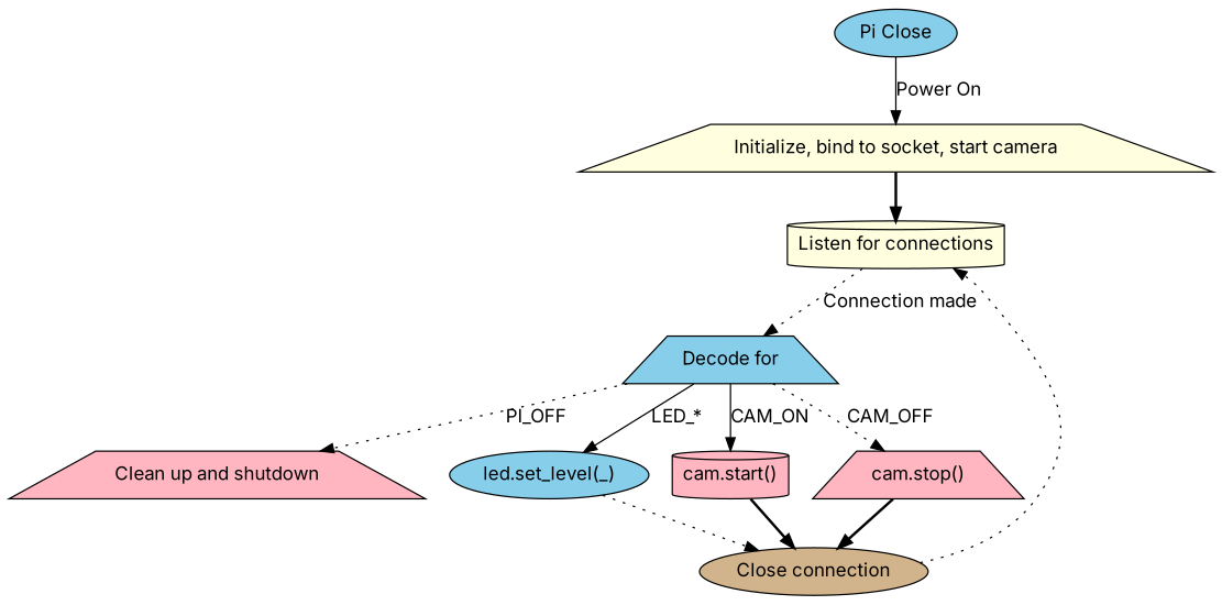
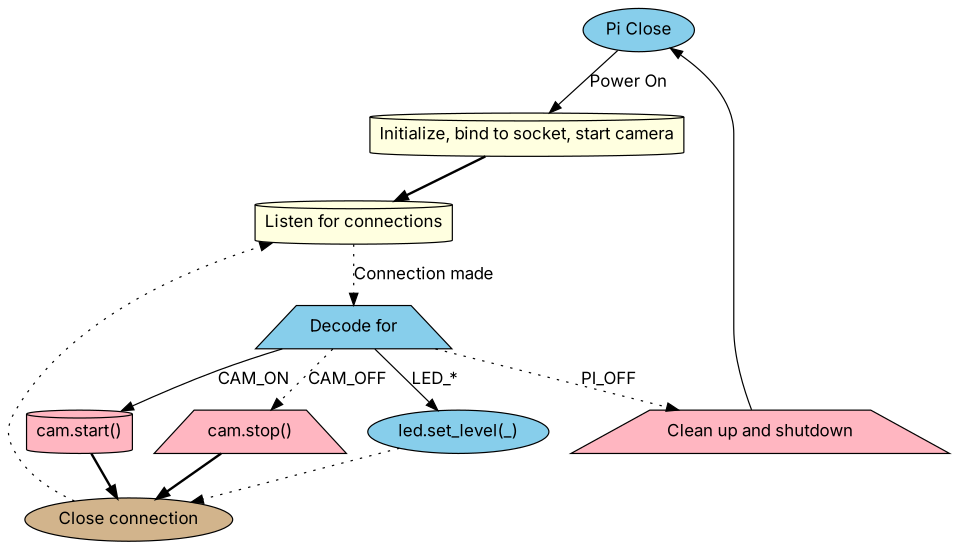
  digraph {
    fontname=Inter
    node [fillcolor=skyblue fontname=Inter shape=ellipse style=filled]
    edge [fontname=Inter style=dotted]
    n1 [label="Pi Close"]
-   n2 [fillcolor=lightyellow label="Initialize, bind to socket, start camera" shape=trapezium]
+   n2 [fillcolor=lightyellow label="Initialize, bind to socket, start camera" shape=cylinder]
    n3 [fillcolor=lightyellow label="Listen for connections" shape=cylinder]
    n4 [label="Decode for" shape=trapezium]
    n5 [fillcolor=lightpink label="Clean up and shutdown" shape=trapezium]
    n6 [label="led.set_level(_)"]
    n7 [fillcolor=lightpink label="cam.start()" shape=cylinder]
    n8 [fillcolor=lightpink label="cam.stop()" shape=trapezium]
    n9 [fillcolor=tan label="Close connection"]
    n1 -> n2 [label="Power On" style=solid]
    n2 -> n3 [style=bold]
    n3 -> n4 [label="Connection made"]
    n4 -> n5 [label=PI_OFF]
    n4 -> n6 [label="LED_*" style=solid]
    n4 -> n7 [label=CAM_ON style=solid]
    n4 -> n8 [label=CAM_OFF]
+   n5 -> n1 [style=solid]
    n6 -> n9
    n7 -> n9 [style=bold]
    n8 -> n9 [style=bold]
    n9 -> n3
  }
